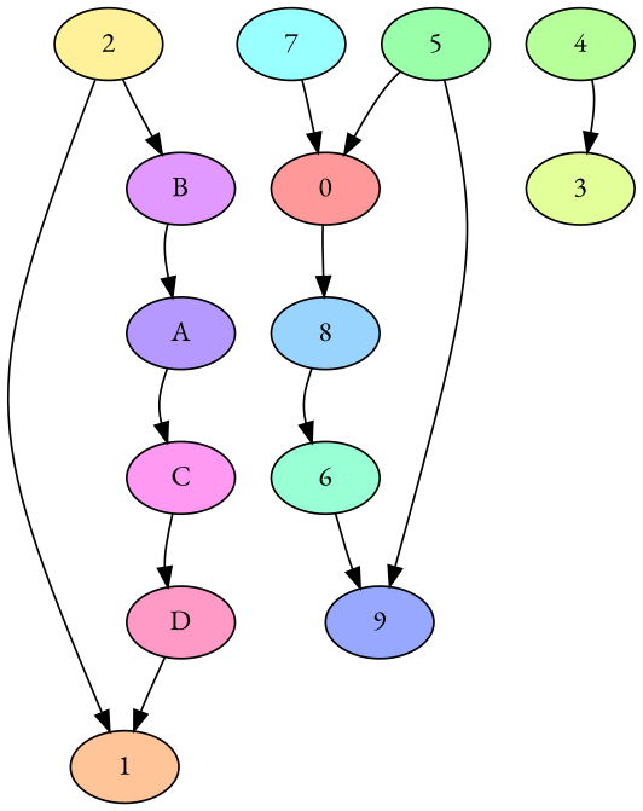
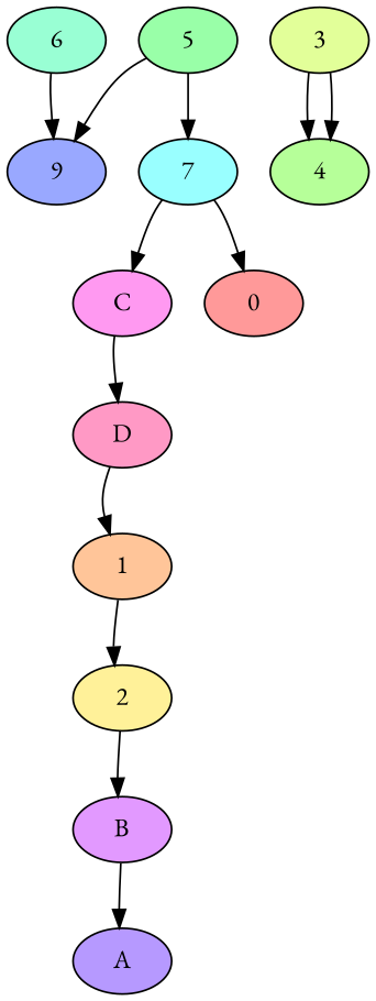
  strict digraph {
    fontname="EB Garamond"
    splines=curved
    node [fontname="EB Garamond" style=filled]
    edge [fontname="EB Garamond"]
    A [fillcolor="0.714285714286 0.4 1" height=0.5 width=0.75]
    C [fillcolor="0.857142857143 0.4 1" height=0.5 width=0.75]
    D [fillcolor="0.928571428571 0.4 1" height=0.5 width=0.75]
    1 [fillcolor="0.0714285714286 0.4 1" height=0.5 width=0.75]
    2 [fillcolor="0.142857142857 0.4 1" height=0.5 width=0.75]
    B [fillcolor="0.785714285714 0.4 1" height=0.5 width=0.75]
    0 [fillcolor="0.0 0.4 1" height=0.5 width=0.75]
-   8 [fillcolor="0.571428571429 0.4 1" height=0.5 width=0.75]
    6 [fillcolor="0.428571428571 0.4 1" height=0.5 width=0.75]
    9 [fillcolor="0.642857142857 0.4 1" height=0.5 width=0.75]
    3 [fillcolor="0.214285714286 0.4 1" height=0.5 width=0.75]
    4 [fillcolor="0.285714285714 0.4 1" height=0.5 width=0.75]
    5 [fillcolor="0.357142857143 0.4 1" height=0.5 width=0.75]
    7 [fillcolor="0.5 0.4 1" height=0.5 width=0.75]
-   A -> C
+   7 -> C
    C -> D
    D -> 1
-   2 -> 1
+   1 -> 2
    2 -> B
    B -> A
-   0 -> 8
-   8 -> 6
    6 -> 9
+   3 -> 4
    4 -> 3
    5 -> 9
-   5 -> 0
+   5 -> 7
    7 -> 0
  }
